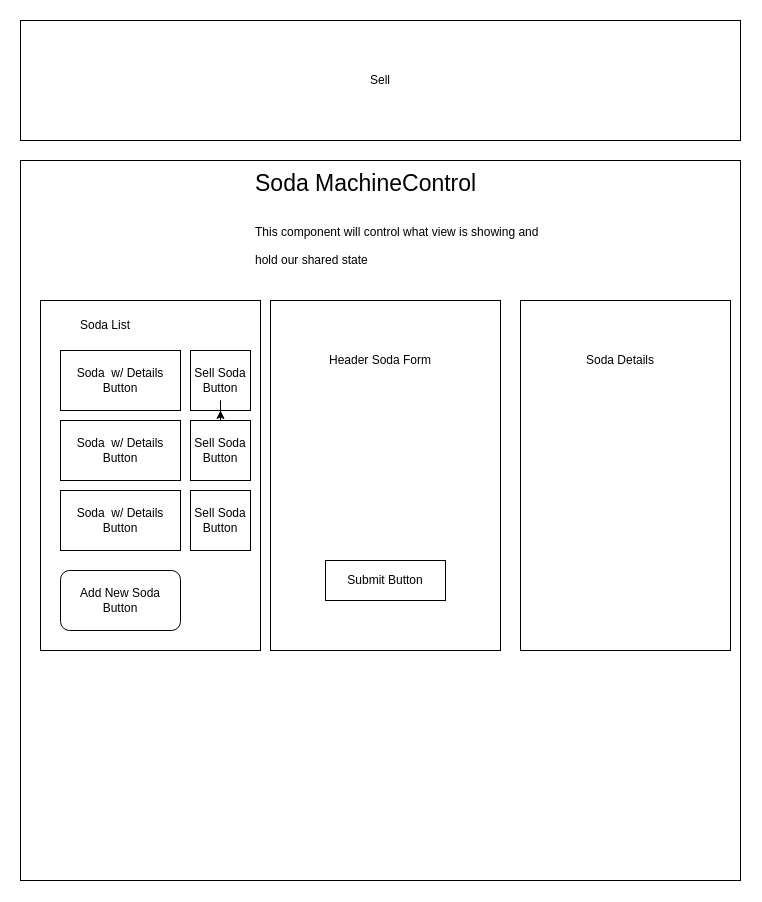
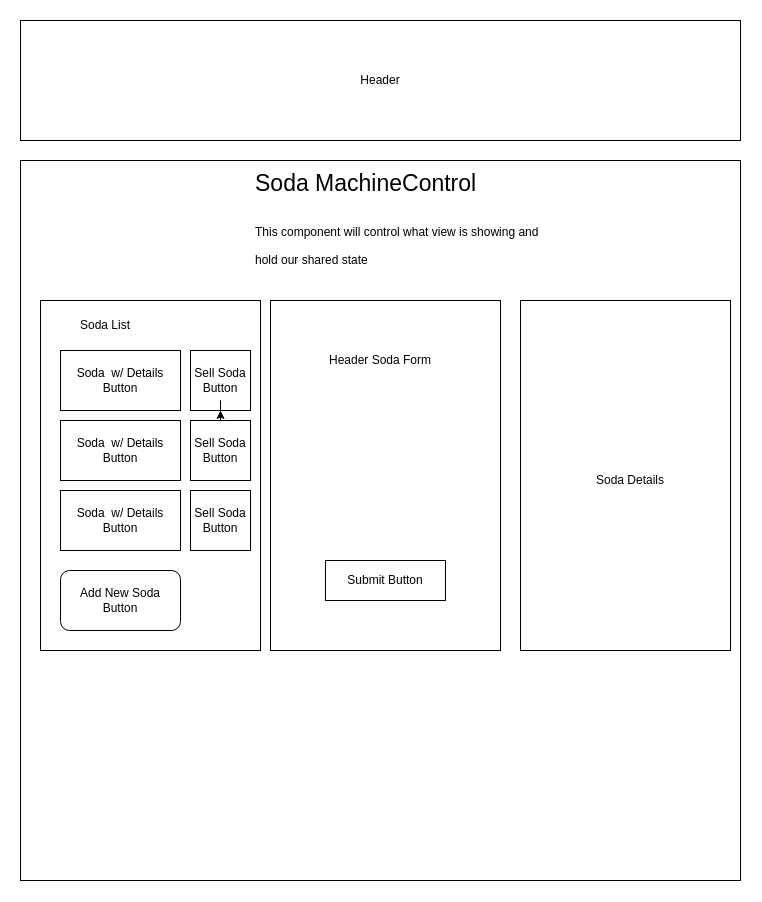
  <mxCell id="0" />
  <mxCell id="1" parent="0" />
- <mxCell id="2" value="Sell&lt;br&gt;" style="rounded=0;whiteSpace=wrap;html=1;" vertex="1" parent="1"><mxGeometry x="20" y="20" width="720" height="120" as="geometry" /></mxCell>
+ <mxCell id="2" value="Header&lt;br&gt;" style="rounded=0;whiteSpace=wrap;html=1;" vertex="1" parent="1"><mxGeometry x="20" y="20" width="720" height="120" as="geometry" /></mxCell>
  <mxCell id="3" value="" style="whiteSpace=wrap;html=1;aspect=fixed;align=left;" vertex="1" parent="1"><mxGeometry x="20" y="160" width="720" height="720" as="geometry" /></mxCell>
  <mxCell id="4" value="" style="rounded=0;whiteSpace=wrap;html=1;" vertex="1" parent="1"><mxGeometry x="40" y="300" width="220" height="350" as="geometry" /></mxCell>
  <mxCell id="5" value="Soda List&lt;br&gt;" style="text;html=1;strokeColor=none;fillColor=none;align=center;verticalAlign=middle;whiteSpace=wrap;rounded=0;" vertex="1" parent="1"><mxGeometry x="70" y="315" width="70" height="20" as="geometry" /></mxCell>
  <mxCell id="6" value="Soda &amp;nbsp;w/ Details Button" style="rounded=0;whiteSpace=wrap;html=1;" vertex="1" parent="1"><mxGeometry x="60" y="350" width="120" height="60" as="geometry" /></mxCell>
  <mxCell id="7" value="Soda &amp;nbsp;w/ Details Button" style="rounded=0;whiteSpace=wrap;html=1;" vertex="1" parent="1"><mxGeometry x="60" y="420" width="120" height="60" as="geometry" /></mxCell>
  <mxCell id="8" value="Soda &amp;nbsp;w/ Details Button" style="rounded=0;whiteSpace=wrap;html=1;" vertex="1" parent="1"><mxGeometry x="60" y="490" width="120" height="60" as="geometry" /></mxCell>
  <mxCell id="9" value="Add New Soda Button&lt;br&gt;" style="whiteSpace=wrap;html=1;rounded=1;" vertex="1" parent="1"><mxGeometry x="60" y="570" width="120" height="60" as="geometry" /></mxCell>
  <mxCell id="10" value="" style="rounded=0;whiteSpace=wrap;html=1;" vertex="1" parent="1"><mxGeometry x="270" y="300" width="230" height="350" as="geometry" /></mxCell>
  <mxCell id="11" value="Header Soda Form&lt;br&gt;" style="text;html=1;strokeColor=none;fillColor=none;align=center;verticalAlign=middle;whiteSpace=wrap;rounded=0;" vertex="1" parent="1"><mxGeometry x="320" y="320" width="120" height="80" as="geometry" /></mxCell>
  <mxCell id="12" value="" style="rounded=0;whiteSpace=wrap;html=1;" vertex="1" parent="1"><mxGeometry x="520" y="300" width="210" height="350" as="geometry" /></mxCell>
- <mxCell id="13" value="Soda Details&lt;br&gt;" style="text;html=1;strokeColor=none;fillColor=none;align=center;verticalAlign=middle;whiteSpace=wrap;rounded=0;" vertex="1" parent="1"><mxGeometry x="540" y="330" width="160" height="60" as="geometry" /></mxCell>
+ <mxCell id="13" value="Soda Details&lt;br&gt;" style="text;html=1;strokeColor=none;fillColor=none;align=center;verticalAlign=middle;whiteSpace=wrap;rounded=0;" vertex="1" parent="1"><mxGeometry x="550" y="450" width="160" height="60" as="geometry" /></mxCell>
  <mxCell id="14" value="Submit Button&lt;br&gt;" style="rounded=0;whiteSpace=wrap;html=1;" vertex="1" parent="1"><mxGeometry x="325" y="560" width="120" height="40" as="geometry" /></mxCell>
  <mxCell id="15" value="&lt;span style=&quot;font-size: 23px ; text-align: center&quot;&gt;Soda MachineControl&lt;/span&gt;&lt;h1&gt;&lt;span style=&quot;font-size: 12px ; font-weight: normal&quot;&gt;This component will control what view is showing and hold our shared state&lt;/span&gt;&lt;br&gt;&lt;/h1&gt;&lt;div&gt;&lt;span style=&quot;font-size: 12px ; font-weight: normal&quot;&gt;&lt;br&gt;&lt;/span&gt;&lt;/div&gt;" style="text;html=1;strokeColor=none;fillColor=none;spacing=5;spacingTop=-20;whiteSpace=wrap;overflow=hidden;rounded=0;" vertex="1" parent="1"><mxGeometry x="250" y="180" width="300" height="100" as="geometry" /></mxCell>
  <mxCell id="16" value="Sell Soda Button&lt;br&gt;" style="rounded=0;whiteSpace=wrap;html=1;" vertex="1" parent="1"><mxGeometry x="190" y="350" width="60" height="60" as="geometry" /></mxCell>
  <mxCell id="17" value="" style="edgeStyle=orthogonalEdgeStyle;rounded=0;orthogonalLoop=1;jettySize=auto;html=1;" edge="1" parent="1" source="18" target="16"><mxGeometry relative="1" as="geometry" /></mxCell>
  <mxCell id="18" value="Sell Soda Button&lt;br&gt;" style="rounded=0;whiteSpace=wrap;html=1;" vertex="1" parent="1"><mxGeometry x="190" y="420" width="60" height="60" as="geometry" /></mxCell>
  <mxCell id="19" value="Sell Soda Button&lt;br&gt;" style="rounded=0;whiteSpace=wrap;html=1;" vertex="1" parent="1"><mxGeometry x="190" y="490" width="60" height="60" as="geometry" /></mxCell>
